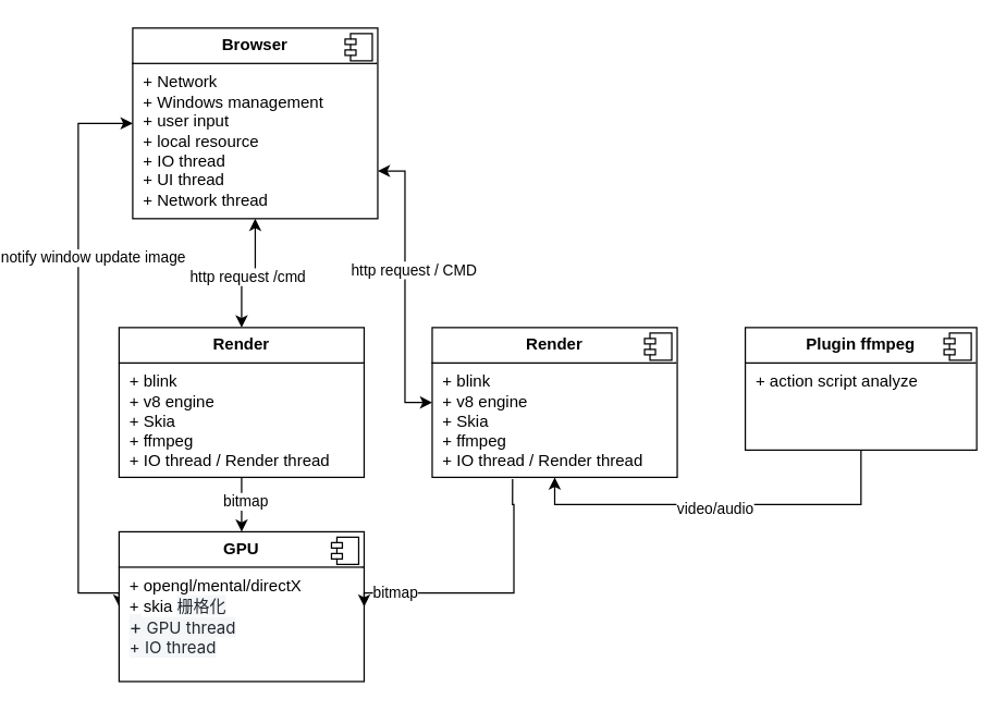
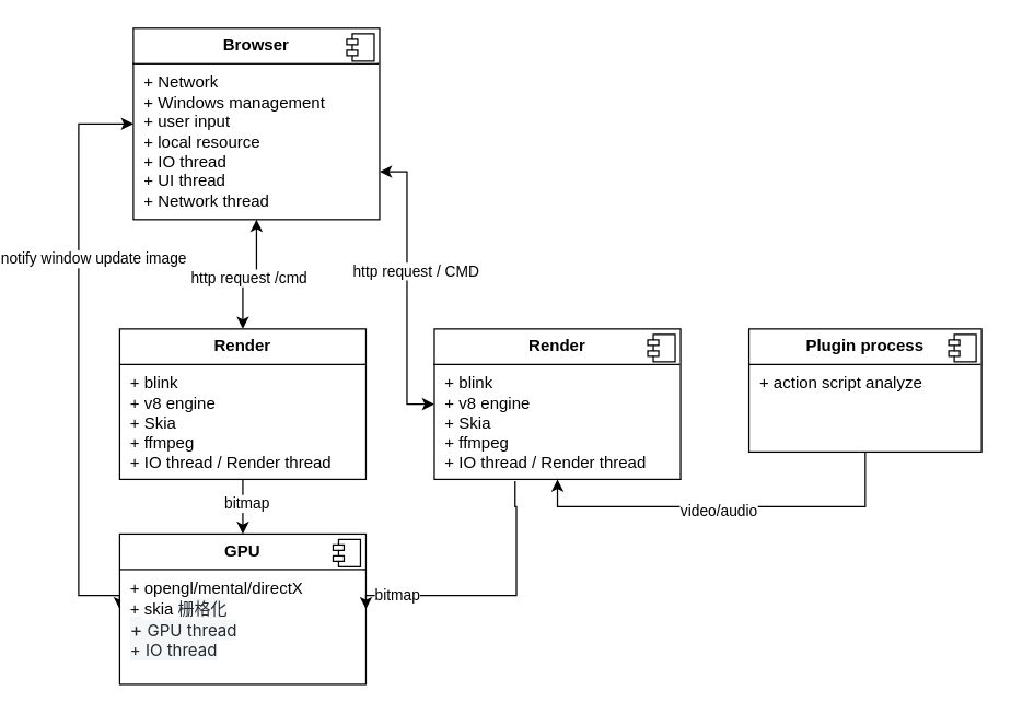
  <mxCell id="0" />
  <mxCell id="1" parent="0" />
  <mxCell id="2" value="" style="edgeStyle=orthogonalEdgeStyle;rounded=0;orthogonalLoop=1;jettySize=auto;html=1;startArrow=classic;startFill=1;" edge="1" parent="1" source="6" target="17"><mxGeometry relative="1" as="geometry" /></mxCell>
  <mxCell id="3" value="&amp;nbsp;http request /cmd" style="edgeLabel;html=1;align=center;verticalAlign=middle;resizable=0;points=[];" vertex="1" connectable="0" parent="2"><mxGeometry x="-0.057" y="-2" relative="1" as="geometry"><mxPoint as="offset" /></mxGeometry></mxCell>
  <mxCell id="4" value="" style="edgeStyle=orthogonalEdgeStyle;rounded=0;orthogonalLoop=1;jettySize=auto;html=1;" edge="1" parent="1" source="6" target="9"><mxGeometry relative="1" as="geometry" /></mxCell>
  <mxCell id="5" value="bitmap" style="edgeLabel;html=1;align=center;verticalAlign=middle;resizable=0;points=[];" vertex="1" connectable="0" parent="4"><mxGeometry x="-0.133" y="2" relative="1" as="geometry"><mxPoint as="offset" /></mxGeometry></mxCell>
  <mxCell id="6" value="&lt;p style=&quot;margin:0px;margin-top:6px;text-align:center;&quot;&gt;&lt;b&gt;Render&lt;/b&gt;&lt;/p&gt;&lt;hr size=&quot;1&quot; style=&quot;border-style:solid;&quot;&gt;&lt;p style=&quot;margin:0px;margin-left:8px;&quot;&gt;+ blink&lt;br&gt;+ v8 engine&lt;/p&gt;&lt;p style=&quot;margin:0px;margin-left:8px;&quot;&gt;+ Skia&lt;/p&gt;&lt;p style=&quot;margin:0px;margin-left:8px;&quot;&gt;+ ffmpeg&lt;/p&gt;&lt;p style=&quot;margin:0px;margin-left:8px;&quot;&gt;+ IO thread / Render thread&lt;/p&gt;" style="align=left;overflow=fill;html=1;dropTarget=0;whiteSpace=wrap;" vertex="1" parent="1"><mxGeometry x="50" y="240" width="180" height="110" as="geometry" /></mxCell>
  <mxCell id="7" style="edgeStyle=orthogonalEdgeStyle;rounded=0;orthogonalLoop=1;jettySize=auto;html=1;entryX=0;entryY=0.5;entryDx=0;entryDy=0;exitX=0;exitY=0.5;exitDx=0;exitDy=0;startArrow=classic;startFill=1;" edge="1" parent="1" source="9" target="17"><mxGeometry relative="1" as="geometry"><mxPoint x="0" y="190" as="targetPoint" /><Array as="points"><mxPoint x="20" y="435" /><mxPoint x="20" y="90" /></Array></mxGeometry></mxCell>
  <mxCell id="8" value="notify window update image" style="edgeLabel;html=1;align=center;verticalAlign=middle;resizable=0;points=[];" vertex="1" connectable="0" parent="7"><mxGeometry x="-0.206" y="1" relative="1" as="geometry"><mxPoint x="11" y="-118" as="offset" /></mxGeometry></mxCell>
  <mxCell id="9" value="&lt;p style=&quot;margin:0px;margin-top:6px;text-align:center;&quot;&gt;&lt;b&gt;GPU&lt;/b&gt;&lt;/p&gt;&lt;hr size=&quot;1&quot; style=&quot;border-style:solid;&quot;&gt;&lt;p style=&quot;margin:0px;margin-left:8px;&quot;&gt;+ opengl/mental/directX&lt;br&gt;+ skia&lt;font&gt;&amp;nbsp;&lt;span style=&quot;background-color: rgb(244, 246, 248); color: rgb(36, 41, 47); font-family: -apple-system, &amp;quot;system-ui&amp;quot;, &amp;quot;Segoe UI&amp;quot;, &amp;quot;Noto Sans&amp;quot;, Helvetica, Arial, sans-serif, &amp;quot;Apple Color Emoji&amp;quot;, &amp;quot;Segoe UI Emoji&amp;quot;; white-space-collapse: preserve;&quot;&gt;栅格化&lt;/span&gt;&lt;/font&gt;&lt;/p&gt;&lt;p style=&quot;margin:0px;margin-left:8px;&quot;&gt;&lt;span style=&quot;background-color: rgb(244, 246, 248); color: rgb(36, 41, 47); font-family: -apple-system, &amp;quot;system-ui&amp;quot;, &amp;quot;Segoe UI&amp;quot;, &amp;quot;Noto Sans&amp;quot;, Helvetica, Arial, sans-serif, &amp;quot;Apple Color Emoji&amp;quot;, &amp;quot;Segoe UI Emoji&amp;quot;; font-size: 14px; white-space-collapse: preserve;&quot;&gt;+&lt;/span&gt;&lt;span style=&quot;background-color: rgb(244, 246, 248); color: rgb(36, 41, 47); font-family: -apple-system, &amp;quot;system-ui&amp;quot;, &amp;quot;Segoe UI&amp;quot;, &amp;quot;Noto Sans&amp;quot;, Helvetica, Arial, sans-serif, &amp;quot;Apple Color Emoji&amp;quot;, &amp;quot;Segoe UI Emoji&amp;quot;; white-space-collapse: preserve;&quot;&gt;&lt;font&gt; GPU thread&lt;/font&gt;&lt;/span&gt;&lt;/p&gt;&lt;p style=&quot;margin:0px;margin-left:8px;&quot;&gt;&lt;span style=&quot;background-color: rgb(244, 246, 248); color: rgb(36, 41, 47); font-family: -apple-system, &amp;quot;system-ui&amp;quot;, &amp;quot;Segoe UI&amp;quot;, &amp;quot;Noto Sans&amp;quot;, Helvetica, Arial, sans-serif, &amp;quot;Apple Color Emoji&amp;quot;, &amp;quot;Segoe UI Emoji&amp;quot;; white-space-collapse: preserve;&quot;&gt;&lt;font&gt;+ IO thread&lt;/font&gt;&lt;/span&gt;&lt;/p&gt;" style="align=left;overflow=fill;html=1;dropTarget=0;whiteSpace=wrap;" vertex="1" parent="1"><mxGeometry x="50" y="390" width="180" height="110" as="geometry" /></mxCell>
  <mxCell id="10" value="" style="shape=component;jettyWidth=8;jettyHeight=4;" vertex="1" parent="9"><mxGeometry x="1" width="20" height="20" relative="1" as="geometry"><mxPoint x="-24" y="4" as="offset" /></mxGeometry></mxCell>
  <mxCell id="11" style="edgeStyle=orthogonalEdgeStyle;rounded=0;orthogonalLoop=1;jettySize=auto;html=1;entryX=1;entryY=0.75;entryDx=0;entryDy=0;startArrow=classic;startFill=1;" edge="1" parent="1" source="15" target="17"><mxGeometry relative="1" as="geometry" /></mxCell>
  <mxCell id="12" value="&amp;nbsp;http request / CMD" style="edgeLabel;html=1;align=center;verticalAlign=middle;resizable=0;points=[];" vertex="1" connectable="0" parent="11"><mxGeometry x="0.122" y="-4" relative="1" as="geometry"><mxPoint as="offset" /></mxGeometry></mxCell>
  <mxCell id="13" value="" style="edgeStyle=orthogonalEdgeStyle;rounded=0;orthogonalLoop=1;jettySize=auto;html=1;entryX=1;entryY=0.5;entryDx=0;entryDy=0;exitX=0.328;exitY=1.011;exitDx=0;exitDy=0;exitPerimeter=0;" edge="1" parent="1" source="15" target="9"><mxGeometry relative="1" as="geometry"><mxPoint x="340" y="370" as="sourcePoint" /><mxPoint x="260" y="410" as="targetPoint" /><Array as="points"><mxPoint x="339" y="370" /><mxPoint x="340" y="370" /><mxPoint x="340" y="435" /></Array></mxGeometry></mxCell>
  <mxCell id="14" value="bitmap" style="edgeLabel;html=1;align=center;verticalAlign=middle;resizable=0;points=[];" vertex="1" connectable="0" parent="13"><mxGeometry x="0.684" y="-1" relative="1" as="geometry"><mxPoint as="offset" /></mxGeometry></mxCell>
  <mxCell id="15" value="&lt;p style=&quot;margin:0px;margin-top:6px;text-align:center;&quot;&gt;&lt;b&gt;Render&lt;/b&gt;&lt;/p&gt;&lt;hr size=&quot;1&quot; style=&quot;border-style:solid;&quot;&gt;&lt;p style=&quot;margin:0px;margin-left:8px;&quot;&gt;+ blink&lt;br&gt;+ v8 engine&lt;/p&gt;&lt;p style=&quot;margin:0px;margin-left:8px;&quot;&gt;+ Skia&lt;/p&gt;&lt;p style=&quot;margin:0px;margin-left:8px;&quot;&gt;+ ffmpeg&lt;/p&gt;&lt;p style=&quot;margin:0px;margin-left:8px;&quot;&gt;+ IO thread /&amp;nbsp;&lt;span style=&quot;background-color: initial;&quot;&gt;Render thread&lt;/span&gt;&lt;/p&gt;" style="align=left;overflow=fill;html=1;dropTarget=0;whiteSpace=wrap;" vertex="1" parent="1"><mxGeometry x="280" y="240" width="180" height="110" as="geometry" /></mxCell>
  <mxCell id="16" value="" style="shape=component;jettyWidth=8;jettyHeight=4;" vertex="1" parent="15"><mxGeometry x="1" width="20" height="20" relative="1" as="geometry"><mxPoint x="-24" y="4" as="offset" /></mxGeometry></mxCell>
  <mxCell id="17" value="&lt;p style=&quot;margin:0px;margin-top:6px;text-align:center;&quot;&gt;&lt;b&gt;Browser&lt;/b&gt;&lt;/p&gt;&lt;hr size=&quot;1&quot; style=&quot;border-style:solid;&quot;&gt;&lt;p style=&quot;margin:0px;margin-left:8px;&quot;&gt;+ Network&lt;br&gt;+ Windows management&lt;/p&gt;&lt;p style=&quot;margin:0px;margin-left:8px;&quot;&gt;+ user input&lt;/p&gt;&lt;p style=&quot;margin:0px;margin-left:8px;&quot;&gt;+ local resource&lt;/p&gt;&lt;p style=&quot;margin:0px;margin-left:8px;&quot;&gt;+ IO thread&amp;nbsp;&lt;/p&gt;&lt;p style=&quot;margin:0px;margin-left:8px;&quot;&gt;+ UI thread&lt;/p&gt;&lt;p style=&quot;margin:0px;margin-left:8px;&quot;&gt;+ Network thread&lt;/p&gt;&lt;p style=&quot;margin:0px;margin-left:8px;&quot;&gt;&lt;br&gt;&lt;/p&gt;" style="align=left;overflow=fill;html=1;dropTarget=0;whiteSpace=wrap;" vertex="1" parent="1"><mxGeometry x="60" y="20" width="180" height="140" as="geometry" /></mxCell>
  <mxCell id="18" value="" style="shape=component;jettyWidth=8;jettyHeight=4;" vertex="1" parent="17"><mxGeometry x="1" width="20" height="20" relative="1" as="geometry"><mxPoint x="-24" y="4" as="offset" /></mxGeometry></mxCell>
  <mxCell id="19" style="edgeStyle=orthogonalEdgeStyle;rounded=0;orthogonalLoop=1;jettySize=auto;html=1;exitX=0.5;exitY=1;exitDx=0;exitDy=0;entryX=0.5;entryY=1;entryDx=0;entryDy=0;" edge="1" parent="1" source="21" target="15"><mxGeometry relative="1" as="geometry" /></mxCell>
  <mxCell id="20" value="video/audio" style="edgeLabel;html=1;align=center;verticalAlign=middle;resizable=0;points=[];" vertex="1" connectable="0" parent="19"><mxGeometry x="-0.292" y="2" relative="1" as="geometry"><mxPoint x="-47" as="offset" /></mxGeometry></mxCell>
- <mxCell id="21" value="&lt;p style=&quot;margin:0px;margin-top:6px;text-align:center;&quot;&gt;&lt;b&gt;Plugin ffmpeg&lt;/b&gt;&lt;/p&gt;&lt;hr size=&quot;1&quot; style=&quot;border-style:solid;&quot;&gt;&lt;p style=&quot;margin:0px;margin-left:8px;&quot;&gt;+ action script analyze&lt;/p&gt;" style="align=left;overflow=fill;html=1;dropTarget=0;whiteSpace=wrap;" vertex="1" parent="1"><mxGeometry x="510" y="240" width="170" height="90" as="geometry" /></mxCell>
+ <mxCell id="21" value="&lt;p style=&quot;margin:0px;margin-top:6px;text-align:center;&quot;&gt;&lt;b&gt;Plugin process&lt;/b&gt;&lt;/p&gt;&lt;hr size=&quot;1&quot; style=&quot;border-style:solid;&quot;&gt;&lt;p style=&quot;margin:0px;margin-left:8px;&quot;&gt;+ action script analyze&lt;/p&gt;" style="align=left;overflow=fill;html=1;dropTarget=0;whiteSpace=wrap;" vertex="1" parent="1"><mxGeometry x="510" y="240" width="170" height="90" as="geometry" /></mxCell>
  <mxCell id="22" value="" style="shape=component;jettyWidth=8;jettyHeight=4;" vertex="1" parent="21"><mxGeometry x="1" width="20" height="20" relative="1" as="geometry"><mxPoint x="-24" y="4" as="offset" /></mxGeometry></mxCell>
